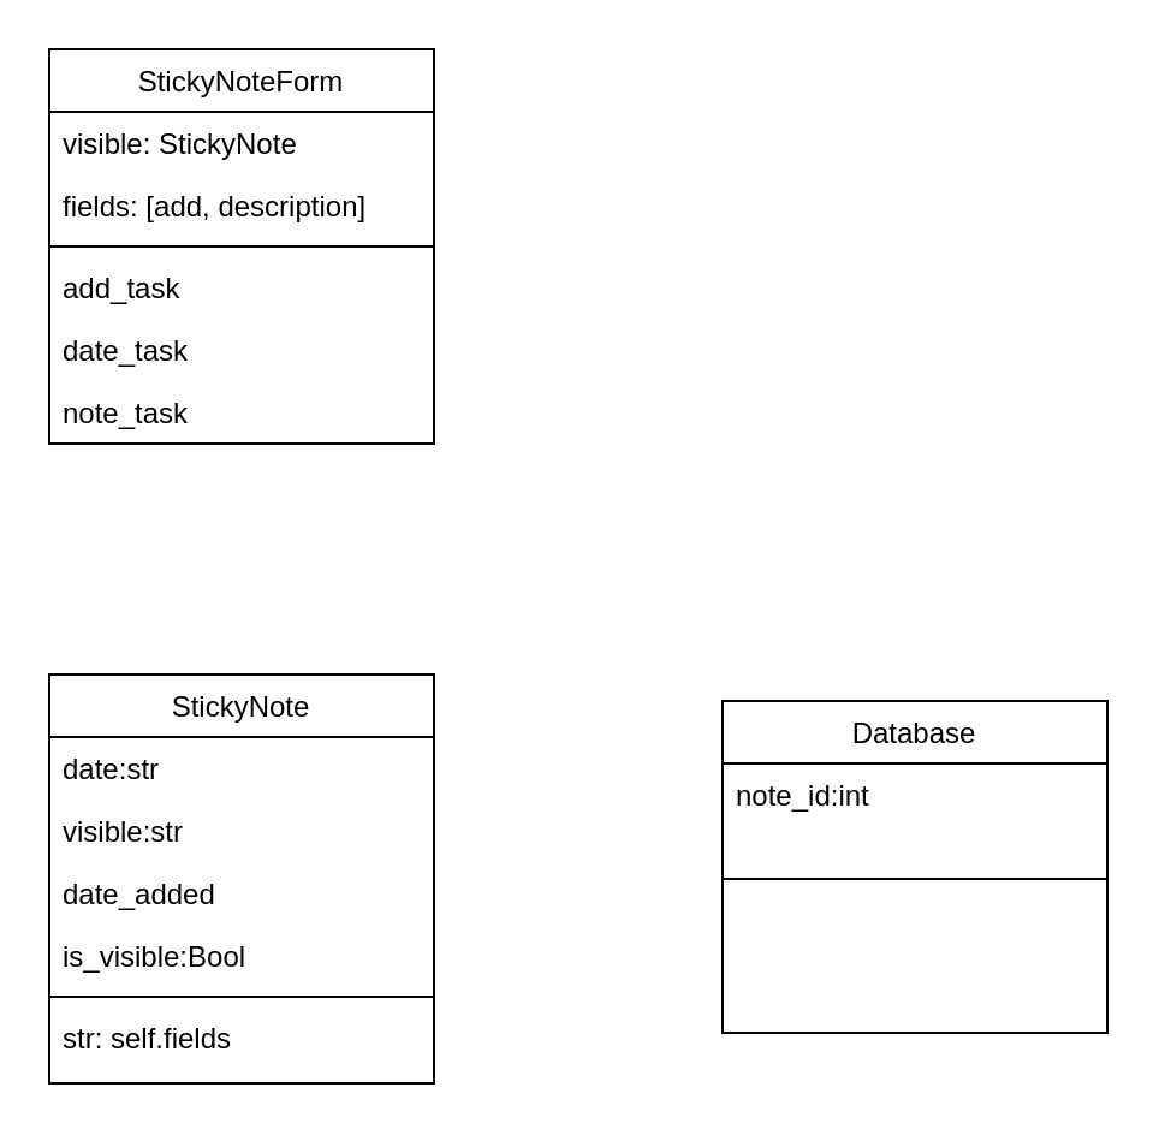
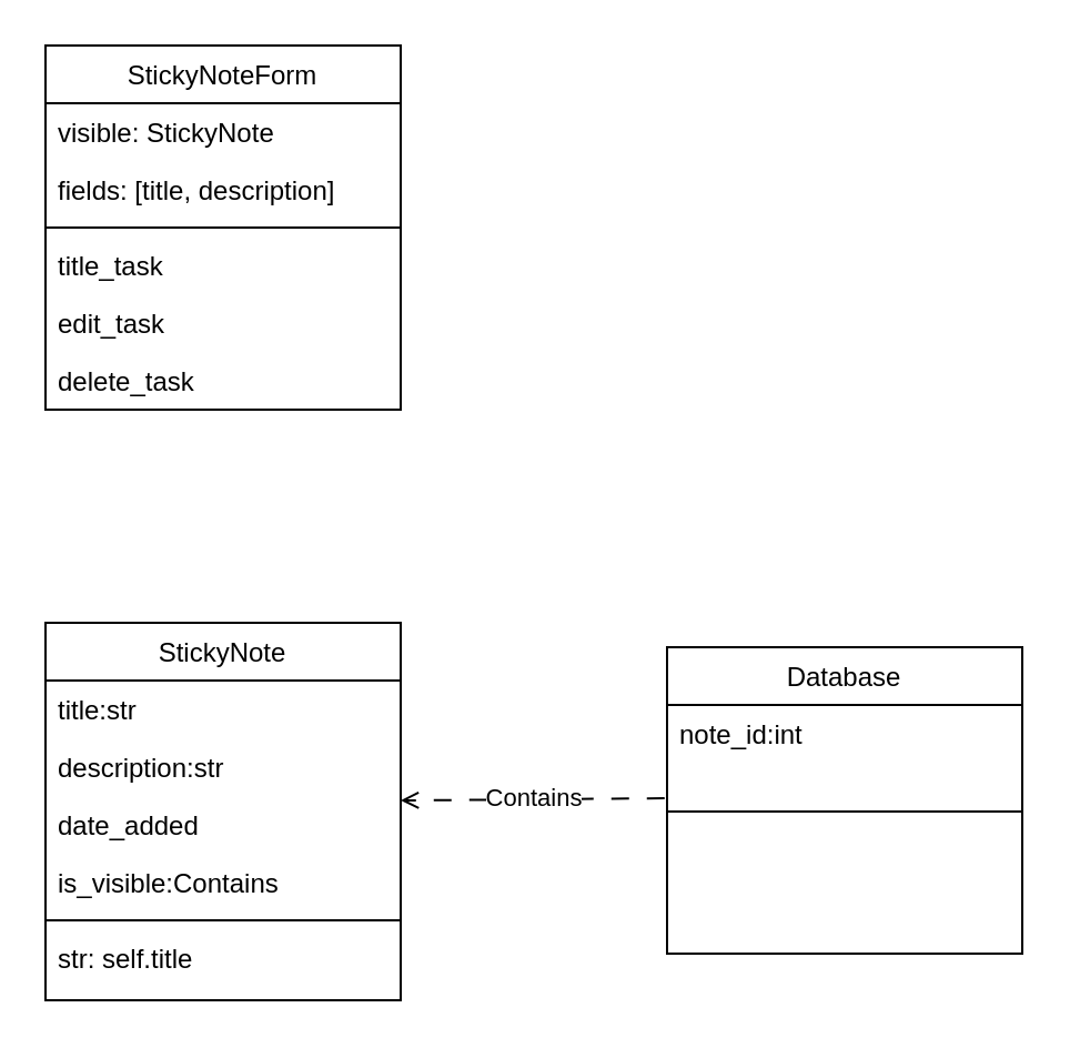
  <mxCell id="0" />
  <mxCell id="1" parent="0" />
  <mxCell id="2" value="StickyNote" style="swimlane;fontStyle=0;align=center;verticalAlign=top;childLayout=stackLayout;horizontal=1;startSize=26;horizontalStack=0;resizeParent=1;resizeLast=0;collapsible=1;marginBottom=0;rounded=0;shadow=0;strokeWidth=1;" vertex="1" parent="1"><mxGeometry x="20" y="280" width="160" height="170" as="geometry"><mxRectangle x="130" y="380" width="160" height="26" as="alternateBounds" /></mxGeometry></mxCell>
- <mxCell id="3" value="date:str" style="text;align=left;verticalAlign=top;spacingLeft=4;spacingRight=4;overflow=hidden;rotatable=0;points=[[0,0.5],[1,0.5]];portConstraint=eastwest;" vertex="1" parent="2"><mxGeometry y="26" width="160" height="26" as="geometry" /></mxCell>
- <mxCell id="4" value="visible:str" style="text;align=left;verticalAlign=top;spacingLeft=4;spacingRight=4;overflow=hidden;rotatable=0;points=[[0,0.5],[1,0.5]];portConstraint=eastwest;rounded=0;shadow=0;html=0;" vertex="1" parent="2"><mxGeometry y="52" width="160" height="26" as="geometry" /></mxCell>
+ <mxCell id="3" value="title:str" style="text;align=left;verticalAlign=top;spacingLeft=4;spacingRight=4;overflow=hidden;rotatable=0;points=[[0,0.5],[1,0.5]];portConstraint=eastwest;" vertex="1" parent="2"><mxGeometry y="26" width="160" height="26" as="geometry" /></mxCell>
+ <mxCell id="4" value="description:str" style="text;align=left;verticalAlign=top;spacingLeft=4;spacingRight=4;overflow=hidden;rotatable=0;points=[[0,0.5],[1,0.5]];portConstraint=eastwest;rounded=0;shadow=0;html=0;" vertex="1" parent="2"><mxGeometry y="52" width="160" height="26" as="geometry" /></mxCell>
  <mxCell id="5" value="date_added" style="text;align=left;verticalAlign=top;spacingLeft=4;spacingRight=4;overflow=hidden;rotatable=0;points=[[0,0.5],[1,0.5]];portConstraint=eastwest;rounded=0;shadow=0;html=0;" vertex="1" parent="2"><mxGeometry y="78" width="160" height="26" as="geometry" /></mxCell>
- <mxCell id="6" value="is_visible:Bool" style="text;align=left;verticalAlign=top;spacingLeft=4;spacingRight=4;overflow=hidden;rotatable=0;points=[[0,0.5],[1,0.5]];portConstraint=eastwest;rounded=0;shadow=0;html=0;" vertex="1" parent="2"><mxGeometry y="104" width="160" height="26" as="geometry" /></mxCell>
+ <mxCell id="6" value="is_visible:Contains" style="text;align=left;verticalAlign=top;spacingLeft=4;spacingRight=4;overflow=hidden;rotatable=0;points=[[0,0.5],[1,0.5]];portConstraint=eastwest;rounded=0;shadow=0;html=0;" vertex="1" parent="2"><mxGeometry y="104" width="160" height="26" as="geometry" /></mxCell>
  <mxCell id="7" value="" style="line;html=1;strokeWidth=1;align=left;verticalAlign=middle;spacingTop=-1;spacingLeft=3;spacingRight=3;rotatable=0;labelPosition=right;points=[];portConstraint=eastwest;" vertex="1" parent="2"><mxGeometry y="130" width="160" height="8" as="geometry" /></mxCell>
- <mxCell id="8" value="str: self.fields" style="text;align=left;verticalAlign=top;spacingLeft=4;spacingRight=4;overflow=hidden;rotatable=0;points=[[0,0.5],[1,0.5]];portConstraint=eastwest;rounded=0;shadow=0;html=0;" vertex="1" parent="2"><mxGeometry y="138" width="160" height="26" as="geometry" /></mxCell>
+ <mxCell id="8" value="str: self.title" style="text;align=left;verticalAlign=top;spacingLeft=4;spacingRight=4;overflow=hidden;rotatable=0;points=[[0,0.5],[1,0.5]];portConstraint=eastwest;rounded=0;shadow=0;html=0;" vertex="1" parent="2"><mxGeometry y="138" width="160" height="26" as="geometry" /></mxCell>
  <mxCell id="9" value="Database" style="swimlane;fontStyle=0;align=center;verticalAlign=top;childLayout=stackLayout;horizontal=1;startSize=26;horizontalStack=0;resizeParent=1;resizeLast=0;collapsible=1;marginBottom=0;rounded=0;shadow=0;strokeWidth=1;" vertex="1" parent="1"><mxGeometry x="300" y="291" width="160" height="138" as="geometry"><mxRectangle x="230" y="140" width="160" height="26" as="alternateBounds" /></mxGeometry></mxCell>
  <mxCell id="10" value="note_id:int" style="text;align=left;verticalAlign=top;spacingLeft=4;spacingRight=4;overflow=hidden;rotatable=0;points=[[0,0.5],[1,0.5]];portConstraint=eastwest;" vertex="1" parent="9"><mxGeometry y="26" width="160" height="44" as="geometry" /></mxCell>
  <mxCell id="11" value="" style="line;html=1;strokeWidth=1;align=left;verticalAlign=middle;spacingTop=-1;spacingLeft=3;spacingRight=3;rotatable=0;labelPosition=right;points=[];portConstraint=eastwest;" vertex="1" parent="9"><mxGeometry y="70" width="160" height="8" as="geometry" /></mxCell>
  <mxCell id="12" value="StickyNoteForm" style="swimlane;fontStyle=0;align=center;verticalAlign=top;childLayout=stackLayout;horizontal=1;startSize=26;horizontalStack=0;resizeParent=1;resizeLast=0;collapsible=1;marginBottom=0;rounded=0;shadow=0;strokeWidth=1;" vertex="1" parent="1"><mxGeometry x="20" y="20" width="160" height="164" as="geometry"><mxRectangle x="230" y="140" width="160" height="26" as="alternateBounds" /></mxGeometry></mxCell>
  <mxCell id="13" value="visible: StickyNote" style="text;align=left;verticalAlign=top;spacingLeft=4;spacingRight=4;overflow=hidden;rotatable=0;points=[[0,0.5],[1,0.5]];portConstraint=eastwest;rounded=0;shadow=0;html=0;" vertex="1" parent="12"><mxGeometry y="26" width="160" height="26" as="geometry" /></mxCell>
- <mxCell id="14" value="fields: [add, description]" style="text;align=left;verticalAlign=top;spacingLeft=4;spacingRight=4;overflow=hidden;rotatable=0;points=[[0,0.5],[1,0.5]];portConstraint=eastwest;rounded=0;shadow=0;html=0;" vertex="1" parent="12"><mxGeometry y="52" width="160" height="26" as="geometry" /></mxCell>
+ <mxCell id="14" value="fields: [title, description]" style="text;align=left;verticalAlign=top;spacingLeft=4;spacingRight=4;overflow=hidden;rotatable=0;points=[[0,0.5],[1,0.5]];portConstraint=eastwest;rounded=0;shadow=0;html=0;" vertex="1" parent="12"><mxGeometry y="52" width="160" height="26" as="geometry" /></mxCell>
  <mxCell id="15" value="" style="line;html=1;strokeWidth=1;align=left;verticalAlign=middle;spacingTop=-1;spacingLeft=3;spacingRight=3;rotatable=0;labelPosition=right;points=[];portConstraint=eastwest;" vertex="1" parent="12"><mxGeometry y="78" width="160" height="8" as="geometry" /></mxCell>
- <mxCell id="16" value="add_task" style="text;align=left;verticalAlign=top;spacingLeft=4;spacingRight=4;overflow=hidden;rotatable=0;points=[[0,0.5],[1,0.5]];portConstraint=eastwest;rounded=0;shadow=0;html=0;" vertex="1" parent="12"><mxGeometry y="86" width="160" height="26" as="geometry" /></mxCell>
- <mxCell id="17" value="date_task" style="text;align=left;verticalAlign=top;spacingLeft=4;spacingRight=4;overflow=hidden;rotatable=0;points=[[0,0.5],[1,0.5]];portConstraint=eastwest;rounded=0;shadow=0;html=0;" vertex="1" parent="12"><mxGeometry y="112" width="160" height="26" as="geometry" /></mxCell>
- <mxCell id="18" value="note_task" style="text;align=left;verticalAlign=top;spacingLeft=4;spacingRight=4;overflow=hidden;rotatable=0;points=[[0,0.5],[1,0.5]];portConstraint=eastwest;rounded=0;shadow=0;html=0;" vertex="1" parent="12"><mxGeometry y="138" width="160" height="26" as="geometry" /></mxCell>
+ <mxCell id="16" value="title_task" style="text;align=left;verticalAlign=top;spacingLeft=4;spacingRight=4;overflow=hidden;rotatable=0;points=[[0,0.5],[1,0.5]];portConstraint=eastwest;rounded=0;shadow=0;html=0;" vertex="1" parent="12"><mxGeometry y="86" width="160" height="26" as="geometry" /></mxCell>
+ <mxCell id="17" value="edit_task" style="text;align=left;verticalAlign=top;spacingLeft=4;spacingRight=4;overflow=hidden;rotatable=0;points=[[0,0.5],[1,0.5]];portConstraint=eastwest;rounded=0;shadow=0;html=0;" vertex="1" parent="12"><mxGeometry y="112" width="160" height="26" as="geometry" /></mxCell>
+ <mxCell id="18" value="delete_task" style="text;align=left;verticalAlign=top;spacingLeft=4;spacingRight=4;overflow=hidden;rotatable=0;points=[[0,0.5],[1,0.5]];portConstraint=eastwest;rounded=0;shadow=0;html=0;" vertex="1" parent="12"><mxGeometry y="138" width="160" height="26" as="geometry" /></mxCell>
+ <mxCell id="19" value="" style="endArrow=open;html=1;rounded=0;dashed=1;dashPattern=8 8;endFill=0;entryX=1;entryY=0.077;entryDx=0;entryDy=0;entryPerimeter=0;exitX=-0.007;exitY=0.956;exitDx=0;exitDy=0;exitPerimeter=0;" edge="1" parent="1" source="10" target="5"><mxGeometry width="50" height="50" relative="1" as="geometry"><mxPoint x="270" y="420" as="sourcePoint" /><mxPoint x="295.36" y="352.772" as="targetPoint" /></mxGeometry></mxCell>
+ <mxCell id="20" value="Contains" style="edgeLabel;html=1;align=center;verticalAlign=middle;resizable=0;points=[];" vertex="1" connectable="0" parent="19"><mxGeometry x="-0.006" y="-1" relative="1" as="geometry"><mxPoint as="offset" /></mxGeometry></mxCell>
